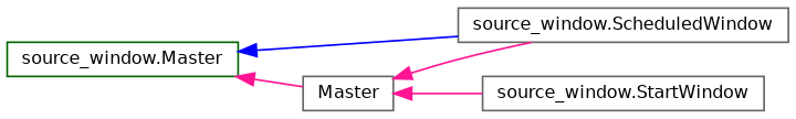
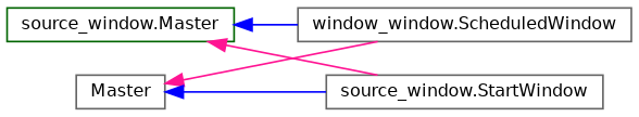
  digraph {
    rankdir=LR
    node [color=gray40 fillcolor=white fontname=Helvetica fontsize=10 shape=record style=filled]
    edge [color=blue dir=back fontname=Helvetica fontsize=10 labelfontname=Helvetica labelfontsize=10 style=solid]
    n1 [color=darkgreen height=0.2 label="source_window.Master" width=0.4]
-   n2 [height=0.2 label="source_window.ScheduledWindow" width=0.4]
+   n2 [height=0.2 label="window_window.ScheduledWindow" width=0.4]
    n3 [height=0.2 label="source_window.StartWindow" width=0.4]
    n4 [height=0.2 label=Master width=0.4]
    n1 -> n2
-   n1 -> n4 [color=deeppink]
+   n1 -> n3 [color=deeppink]
    n4 -> n2 [color=deeppink]
-   n4 -> n3 [color=deeppink]
+   n4 -> n3
  }
